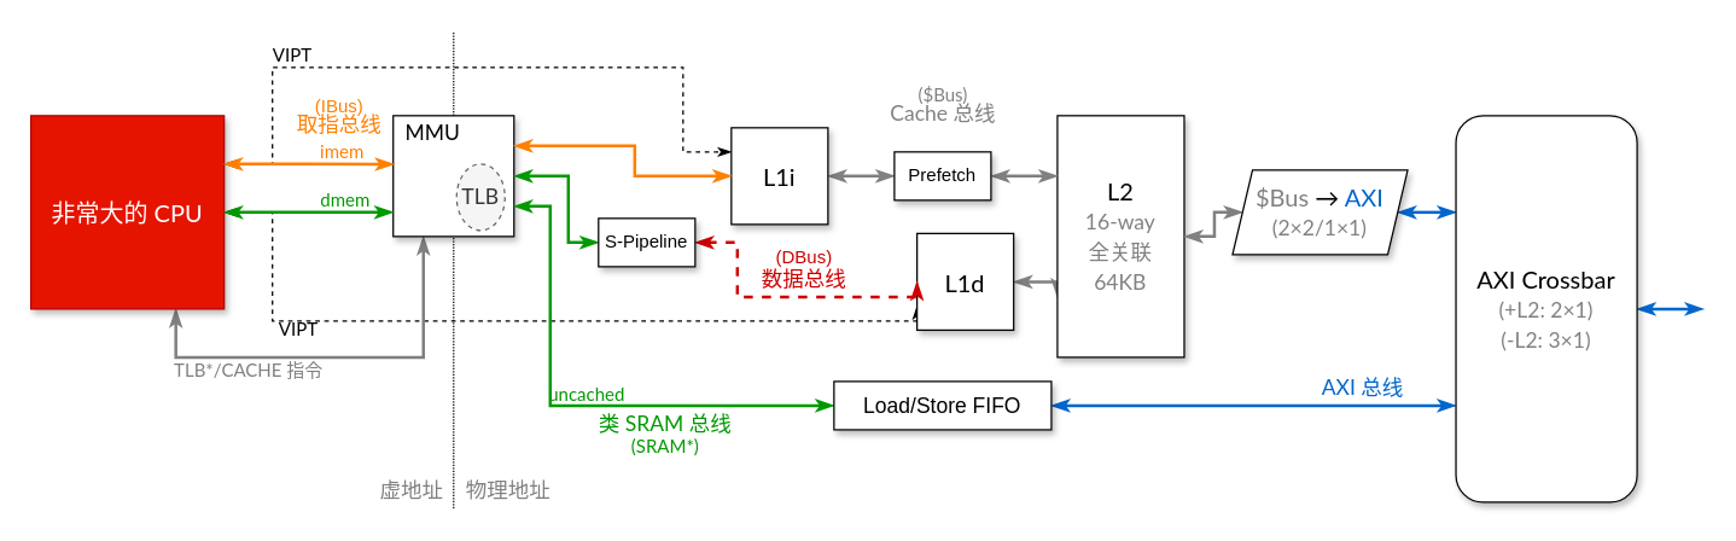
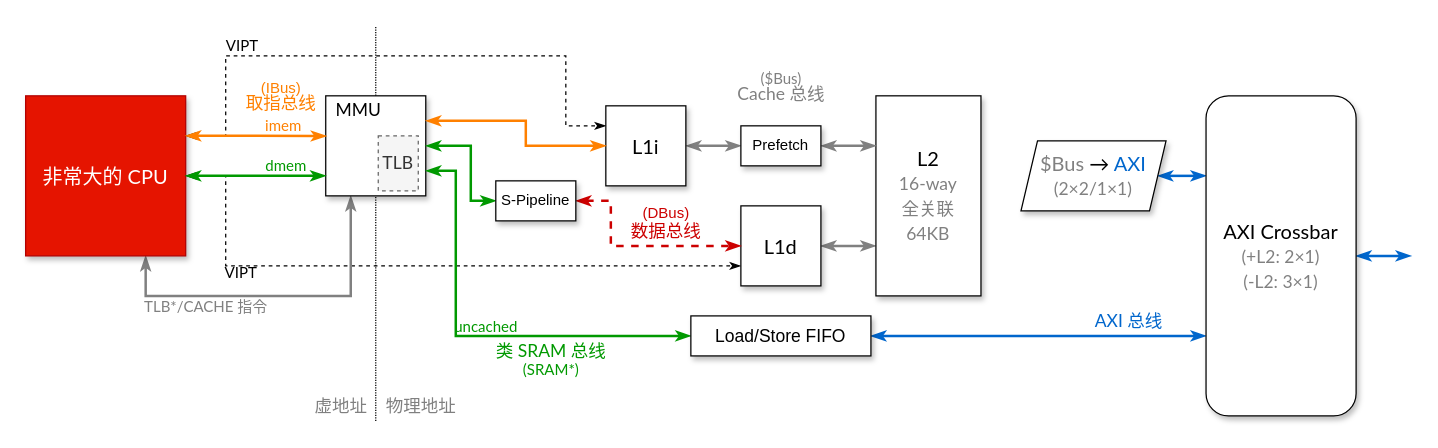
  <mxCell id="0" />
  <mxCell id="1" parent="0" />
  <mxCell id="2" value="" style="endArrow=none;html=1;strokeWidth=1;fontFamily=Lato;fontSize=12;fontColor=#CC0000;dashed=1;dashPattern=1 1;" parent="1" edge="1"><mxGeometry width="50" height="50" relative="1" as="geometry"><mxPoint x="300" y="336" as="sourcePoint" /><mxPoint x="300" y="20" as="targetPoint" /></mxGeometry></mxCell>
  <mxCell id="3" style="edgeStyle=orthogonalEdgeStyle;rounded=0;orthogonalLoop=1;jettySize=auto;html=1;exitX=1;exitY=0.25;exitDx=0;exitDy=0;entryX=0;entryY=0.25;entryDx=0;entryDy=0;startArrow=classicThin;startFill=1;endArrow=classicThin;endFill=1;fontFamily=Lato;fontSize=12;fontColor=#000000;dashed=1;strokeColor=#000000;" parent="1" source="9" target="13" edge="1"><mxGeometry relative="1" as="geometry"><Array as="points"><mxPoint x="180" y="108" /><mxPoint x="180" y="44" /><mxPoint x="452" y="44" /><mxPoint x="452" y="100" /></Array></mxGeometry></mxCell>
  <mxCell id="4" value="VIPT" style="edgeLabel;html=1;align=center;verticalAlign=middle;resizable=0;points=[];fontSize=12;fontFamily=Lato;labelBackgroundColor=none;fontColor=#000000;" parent="3" vertex="1" connectable="0"><mxGeometry x="-0.079" y="2" relative="1" as="geometry"><mxPoint x="-102.0" y="-6" as="offset" /></mxGeometry></mxCell>
  <mxCell id="5" style="edgeStyle=orthogonalEdgeStyle;rounded=0;orthogonalLoop=1;jettySize=auto;html=1;exitX=1;exitY=0.5;exitDx=0;exitDy=0;entryX=0;entryY=0.75;entryDx=0;entryDy=0;dashed=1;startArrow=classicThin;startFill=1;endArrow=classicThin;endFill=1;fontFamily=Lato;fontSize=12;fontColor=#000000;strokeColor=#000000;" parent="1" source="9" target="15" edge="1"><mxGeometry relative="1" as="geometry"><Array as="points"><mxPoint x="180" y="140" /><mxPoint x="180" y="212" /></Array></mxGeometry></mxCell>
  <mxCell id="6" value="VIPT" style="edgeLabel;html=1;align=center;verticalAlign=middle;resizable=0;points=[];fontSize=12;fontFamily=Lato;labelBackgroundColor=none;fontColor=#000000;" parent="5" vertex="1" connectable="0"><mxGeometry x="-0.571" relative="1" as="geometry"><mxPoint x="4.0" y="5.0" as="offset" /></mxGeometry></mxCell>
  <mxCell id="7" style="edgeStyle=orthogonalEdgeStyle;rounded=0;orthogonalLoop=1;jettySize=auto;html=1;exitX=0.75;exitY=1;exitDx=0;exitDy=0;entryX=0.25;entryY=1;entryDx=0;entryDy=0;startArrow=classicThin;startFill=1;endArrow=classicThin;endFill=1;strokeWidth=2;fontFamily=Lato;fontSize=12;fontColor=#009900;strokeColor=#808080;" parent="1" source="9" target="10" edge="1"><mxGeometry relative="1" as="geometry"><Array as="points"><mxPoint x="116" y="236" /><mxPoint x="280" y="236" /></Array></mxGeometry></mxCell>
  <mxCell id="8" value="TLB*/CACHE 指令" style="edgeLabel;html=1;align=center;verticalAlign=middle;resizable=0;points=[];fontSize=12;fontFamily=Lato;labelBackgroundColor=none;fontColor=#808080;" parent="7" vertex="1" connectable="0"><mxGeometry x="0.184" y="-2" relative="1" as="geometry"><mxPoint x="-83.6" y="6" as="offset" /></mxGeometry></mxCell>
  <mxCell id="9" value="非常大的 CPU" style="rounded=0;whiteSpace=wrap;html=1;fontSize=16;fontFamily=Lato;shadow=1;fillColor=#e51400;strokeColor=#B20000;fontColor=#ffffff;" parent="1" vertex="1"><mxGeometry x="20" y="76" width="128" height="128" as="geometry" /></mxCell>
  <mxCell id="10" value="" style="whiteSpace=wrap;html=1;aspect=fixed;fontFamily=Lato;fontSize=16;shadow=1;" parent="1" vertex="1"><mxGeometry x="260" y="76" width="80" height="80" as="geometry" /></mxCell>
  <mxCell id="11" value="类 SRAM 总线" style="text;html=1;align=center;verticalAlign=middle;resizable=0;points=[];autosize=1;fontSize=14;fontFamily=Lato;labelBackgroundColor=none;fontColor=#009900;" parent="1" vertex="1"><mxGeometry x="388" y="268" width="104" height="24" as="geometry" /></mxCell>
  <mxCell id="12" style="edgeStyle=orthogonalEdgeStyle;rounded=0;orthogonalLoop=1;jettySize=auto;html=1;exitX=1;exitY=0.5;exitDx=0;exitDy=0;entryX=0;entryY=0.5;entryDx=0;entryDy=0;startArrow=classicThin;startFill=1;endArrow=classicThin;endFill=1;strokeWidth=2;fontFamily=Lato;fontSize=12;fontColor=none;strokeColor=#808080;" parent="1" source="13" target="46" edge="1"><mxGeometry relative="1" as="geometry" /></mxCell>
  <mxCell id="13" value="L1i" style="rounded=0;whiteSpace=wrap;html=1;labelBackgroundColor=none;fontFamily=Lato;fontSize=16;fontColor=#000000;shadow=1;" parent="1" vertex="1"><mxGeometry x="484" y="84" width="64" height="64" as="geometry" /></mxCell>
  <mxCell id="14" style="edgeStyle=orthogonalEdgeStyle;rounded=0;orthogonalLoop=1;jettySize=auto;html=1;exitX=1;exitY=0.5;exitDx=0;exitDy=0;entryX=0;entryY=0.75;entryDx=0;entryDy=0;startArrow=classicThin;startFill=1;endArrow=classicThin;endFill=1;strokeWidth=2;fontFamily=Lato;fontSize=12;fontColor=none;strokeColor=#808080;" parent="1" source="15" target="25" edge="1"><mxGeometry relative="1" as="geometry" /></mxCell>
- <mxCell id="15" value="L1d" style="rounded=0;whiteSpace=wrap;html=1;labelBackgroundColor=none;fontFamily=Lato;fontSize=16;fontColor=#000000;shadow=1;" parent="1" vertex="1"><mxGeometry x="607" y="154" width="64" height="64" as="geometry" /></mxCell>
+ <mxCell id="15" value="L1d" style="rounded=0;whiteSpace=wrap;html=1;labelBackgroundColor=none;fontFamily=Lato;fontSize=16;fontColor=#000000;shadow=1;" parent="1" vertex="1"><mxGeometry x="592" y="164" width="64" height="64" as="geometry" /></mxCell>
  <mxCell id="16" style="edgeStyle=orthogonalEdgeStyle;rounded=0;orthogonalLoop=1;jettySize=auto;html=1;exitX=1;exitY=0.5;exitDx=0;exitDy=0;entryX=0;entryY=0.75;entryDx=0;entryDy=0;startArrow=classicThin;startFill=1;endArrow=classicThin;endFill=1;strokeWidth=2;fontFamily=Lato;fontSize=16;fontColor=#000000;strokeColor=#0066CC;" parent="1" source="47" target="29" edge="1"><mxGeometry relative="1" as="geometry" /></mxCell>
  <mxCell id="17" style="edgeStyle=orthogonalEdgeStyle;rounded=0;orthogonalLoop=1;jettySize=auto;html=1;exitX=1;exitY=0.25;exitDx=0;exitDy=0;entryX=0;entryY=0.5;entryDx=0;entryDy=0;startArrow=classicThin;startFill=1;endArrow=classicThin;endFill=1;fontFamily=Lato;fontSize=12;fontColor=#000000;strokeColor=#FF8000;strokeWidth=2;" parent="1" source="10" target="13" edge="1"><mxGeometry relative="1" as="geometry"><Array as="points"><mxPoint x="420" y="96" /><mxPoint x="420" y="116" /></Array></mxGeometry></mxCell>
  <mxCell id="18" style="edgeStyle=orthogonalEdgeStyle;rounded=0;orthogonalLoop=1;jettySize=auto;html=1;exitX=1;exitY=0.5;exitDx=0;exitDy=0;entryX=0;entryY=0.5;entryDx=0;entryDy=0;startArrow=classicThin;startFill=1;endArrow=classicThin;endFill=1;fontFamily=Lato;fontSize=12;fontColor=#000000;strokeColor=#009900;strokeWidth=2;" parent="1" source="10" target="44" edge="1"><mxGeometry relative="1" as="geometry"><Array as="points"><mxPoint x="376" y="116" /><mxPoint x="376" y="160" /></Array></mxGeometry></mxCell>
  <mxCell id="19" style="edgeStyle=orthogonalEdgeStyle;rounded=0;orthogonalLoop=1;jettySize=auto;html=1;exitX=1;exitY=0.75;exitDx=0;exitDy=0;entryX=0;entryY=0.5;entryDx=0;entryDy=0;startArrow=classicThin;startFill=1;endArrow=classicThin;endFill=1;fontFamily=Lato;fontSize=12;fontColor=#000000;strokeColor=#009900;strokeWidth=2;" parent="1" source="10" target="47" edge="1"><mxGeometry relative="1" as="geometry"><Array as="points"><mxPoint x="364" y="136" /><mxPoint x="364" y="268" /><mxPoint x="524" y="268" /></Array></mxGeometry></mxCell>
  <mxCell id="20" value="uncached" style="edgeLabel;html=1;align=center;verticalAlign=middle;resizable=0;points=[];fontSize=12;fontFamily=Lato;fontColor=#009900;labelBackgroundColor=none;" parent="19" vertex="1" connectable="0"><mxGeometry x="0.587" relative="1" as="geometry"><mxPoint x="-94" y="-8" as="offset" /></mxGeometry></mxCell>
  <mxCell id="21" style="edgeStyle=orthogonalEdgeStyle;rounded=0;orthogonalLoop=1;jettySize=auto;html=1;exitX=1;exitY=0.25;exitDx=0;exitDy=0;entryX=0.005;entryY=0.402;entryDx=0;entryDy=0;entryPerimeter=0;fontFamily=Lato;fontSize=16;endArrow=classicThin;endFill=1;startArrow=classicThin;startFill=1;strokeColor=#FF8000;strokeWidth=2;" parent="1" source="9" target="10" edge="1"><mxGeometry relative="1" as="geometry"><Array as="points"><mxPoint x="204" y="108" /></Array></mxGeometry></mxCell>
  <mxCell id="22" value="imem" style="edgeLabel;html=1;align=center;verticalAlign=middle;resizable=0;points=[];fontSize=12;fontFamily=Lato;labelBackgroundColor=none;fontColor=#FF8000;" parent="21" vertex="1" connectable="0"><mxGeometry x="0.392" relative="1" as="geometry"><mxPoint y="-8.06" as="offset" /></mxGeometry></mxCell>
  <mxCell id="23" style="edgeStyle=orthogonalEdgeStyle;rounded=0;orthogonalLoop=1;jettySize=auto;html=1;exitX=1;exitY=0.5;exitDx=0;exitDy=0;entryX=-0.001;entryY=0.8;entryDx=0;entryDy=0;endArrow=classicThin;endFill=1;fontFamily=Lato;fontSize=16;entryPerimeter=0;startArrow=classicThin;startFill=1;strokeColor=#009900;strokeWidth=2;" parent="1" source="9" target="10" edge="1"><mxGeometry relative="1" as="geometry" /></mxCell>
  <mxCell id="24" value="dmem" style="edgeLabel;html=1;align=center;verticalAlign=middle;resizable=0;points=[];fontSize=12;fontFamily=Lato;labelBackgroundColor=none;fontColor=#009900;" parent="23" vertex="1" connectable="0"><mxGeometry x="0.405" y="1" relative="1" as="geometry"><mxPoint y="-7" as="offset" /></mxGeometry></mxCell>
  <mxCell id="25" value="L2&lt;br&gt;&lt;font style=&quot;font-size: 14px&quot; color=&quot;#808080&quot;&gt;16-way&lt;br&gt;全关联&lt;br&gt;64KB&lt;/font&gt;" style="rounded=0;whiteSpace=wrap;html=1;labelBackgroundColor=none;fontFamily=Lato;fontSize=16;shadow=1;" parent="1" vertex="1"><mxGeometry x="700" y="76" width="84" height="160" as="geometry" /></mxCell>
  <mxCell id="26" value="Cache 总线" style="text;html=1;align=center;verticalAlign=middle;resizable=0;points=[];autosize=1;fontSize=14;fontFamily=Lato;labelBackgroundColor=none;fontColor=#808080;" parent="1" vertex="1"><mxGeometry x="582" y="63" width="84" height="24" as="geometry" /></mxCell>
  <mxCell id="27" style="edgeStyle=orthogonalEdgeStyle;rounded=0;orthogonalLoop=1;jettySize=auto;html=1;exitX=1;exitY=0.5;exitDx=0;exitDy=0;entryX=0;entryY=0.25;entryDx=0;entryDy=0;startArrow=classicThin;startFill=1;endArrow=classicThin;endFill=1;strokeColor=#0066CC;strokeWidth=2;fontFamily=Lato;fontSize=16;fontColor=#000000;" parent="1" source="37" target="29" edge="1"><mxGeometry relative="1" as="geometry"><mxPoint x="856" y="156" as="sourcePoint" /></mxGeometry></mxCell>
  <mxCell id="28" style="edgeStyle=orthogonalEdgeStyle;rounded=0;orthogonalLoop=1;jettySize=auto;html=1;exitX=1;exitY=0.5;exitDx=0;exitDy=0;startArrow=classicThin;startFill=1;endArrow=classicThin;endFill=1;strokeWidth=2;fontFamily=Lato;fontSize=12;fontColor=#000000;strokeColor=#0066CC;" parent="1" source="29" edge="1"><mxGeometry relative="1" as="geometry"><mxPoint x="1128" y="204" as="targetPoint" /></mxGeometry></mxCell>
  <mxCell id="29" value="AXI Crossbar&lt;br&gt;&lt;font style=&quot;font-size: 14px&quot; color=&quot;#808080&quot;&gt;(+L2: 2×1)&lt;br&gt;(-L2: 3×1)&lt;/font&gt;" style="rounded=1;whiteSpace=wrap;html=1;labelBackgroundColor=none;strokeColor=#000000;fontFamily=Lato;fontSize=16;shadow=1;" parent="1" vertex="1"><mxGeometry x="964" y="76" width="120" height="256" as="geometry" /></mxCell>
  <mxCell id="30" value="AXI 总线" style="text;html=1;align=center;verticalAlign=middle;resizable=0;points=[];autosize=1;fontSize=14;fontFamily=Lato;fontColor=#0066CC;" parent="1" vertex="1"><mxGeometry x="868" y="244" width="68" height="24" as="geometry" /></mxCell>
  <mxCell id="31" value="虚地址" style="text;html=1;align=center;verticalAlign=middle;resizable=0;points=[];autosize=1;fontSize=14;fontFamily=Lato;fontColor=#808080;" parent="1" vertex="1"><mxGeometry x="244" y="312" width="56" height="24" as="geometry" /></mxCell>
  <mxCell id="32" value="物理地址" style="text;html=1;align=center;verticalAlign=middle;resizable=0;points=[];autosize=1;fontSize=14;fontFamily=Lato;fontColor=#808080;" parent="1" vertex="1"><mxGeometry x="300" y="312" width="72" height="24" as="geometry" /></mxCell>
  <mxCell id="33" value="(SRAM*)" style="text;html=1;align=center;verticalAlign=middle;resizable=0;points=[];autosize=1;fontSize=12;fontFamily=Lato;fontColor=#009900;" parent="1" vertex="1"><mxGeometry x="410" y="286" width="60" height="20" as="geometry" /></mxCell>
- <mxCell id="34" value="TLB" style="ellipse;whiteSpace=wrap;html=1;shadow=0;labelBackgroundColor=none;strokeColor=#666666;fontFamily=Lato;fontSize=14;fontColor=#333333;fillColor=#f5f5f5;dashed=1;" parent="1" vertex="1"><mxGeometry x="302" y="108" width="32" height="44" as="geometry" /></mxCell>
+ <mxCell id="34" value="TLB" style="rounded=0;whiteSpace=wrap;html=1;shadow=0;labelBackgroundColor=none;strokeColor=#666666;fontFamily=Lato;fontSize=14;fontColor=#333333;fillColor=#f5f5f5;dashed=1;" parent="1" vertex="1"><mxGeometry x="302" y="108" width="32" height="44" as="geometry" /></mxCell>
  <mxCell id="35" value="MMU" style="text;html=1;align=center;verticalAlign=middle;resizable=0;points=[];autosize=1;fontSize=14;fontFamily=Lato;" parent="1" vertex="1"><mxGeometry x="260" y="76" width="52" height="24" as="geometry" /></mxCell>
- <mxCell id="36" style="edgeStyle=orthogonalEdgeStyle;rounded=0;orthogonalLoop=1;jettySize=auto;html=1;exitX=0;exitY=0.5;exitDx=0;exitDy=0;entryX=1;entryY=0.5;entryDx=0;entryDy=0;startArrow=classicThin;startFill=1;endArrow=classicThin;endFill=1;strokeColor=#808080;strokeWidth=2;fontFamily=Lato;fontSize=14;fontColor=#808080;" parent="1" source="37" target="25" edge="1"><mxGeometry relative="1" as="geometry"><Array as="points"><mxPoint x="804" y="140" /><mxPoint x="804" y="156" /></Array></mxGeometry></mxCell>
  <mxCell id="37" value="&lt;font color=&quot;#808080&quot;&gt;$Bus&lt;/font&gt; → &lt;font color=&quot;#0066cc&quot;&gt;AXI&lt;/font&gt;&lt;br&gt;&lt;font style=&quot;font-size: 14px&quot; color=&quot;#808080&quot;&gt;(2×2/1×1)&lt;/font&gt;" style="shape=parallelogram;perimeter=parallelogramPerimeter;whiteSpace=wrap;html=1;labelBackgroundColor=none;fontFamily=Lato;fontSize=16;fontColor=#000000;size=0.114;shadow=1;" parent="1" vertex="1"><mxGeometry x="816" y="112" width="116" height="56" as="geometry" /></mxCell>
  <mxCell id="38" value="($Bus)" style="text;html=1;align=center;verticalAlign=middle;resizable=0;points=[];autosize=1;fontSize=12;fontFamily=Lato;fontColor=#808080;" parent="1" vertex="1"><mxGeometry x="600" y="53" width="48" height="20" as="geometry" /></mxCell>
  <mxCell id="39" value="取指总线" style="text;html=1;align=center;verticalAlign=middle;resizable=0;points=[];autosize=1;fontSize=14;fontColor=#FF8000;" parent="1" vertex="1"><mxGeometry x="188" y="70" width="72" height="24" as="geometry" /></mxCell>
  <mxCell id="40" value="(IBus)" style="text;html=1;align=center;verticalAlign=middle;resizable=0;points=[];autosize=1;fontSize=12;fontColor=#FF8000;" parent="1" vertex="1"><mxGeometry x="200" y="60" width="48" height="20" as="geometry" /></mxCell>
  <mxCell id="41" value="数据总线" style="text;html=1;align=center;verticalAlign=middle;resizable=0;points=[];autosize=1;fontSize=14;fontColor=#CC0000;" parent="1" vertex="1"><mxGeometry x="496" y="172" width="72" height="24" as="geometry" /></mxCell>
  <mxCell id="42" value="(DBus)" style="text;html=1;align=center;verticalAlign=middle;resizable=0;points=[];autosize=1;fontSize=12;fontColor=#CC0000;" parent="1" vertex="1"><mxGeometry x="506" y="160" width="52" height="20" as="geometry" /></mxCell>
  <mxCell id="43" style="edgeStyle=orthogonalEdgeStyle;rounded=0;orthogonalLoop=1;jettySize=auto;html=1;exitX=1;exitY=0.5;exitDx=0;exitDy=0;entryX=0;entryY=0.5;entryDx=0;entryDy=0;strokeColor=#CC0000;fontSize=12;fontColor=#000000;strokeWidth=2;startArrow=classicThin;startFill=1;endArrow=classicThin;endFill=1;dashed=1;" parent="1" source="44" target="15" edge="1"><mxGeometry relative="1" as="geometry"><Array as="points"><mxPoint x="488" y="160" /><mxPoint x="488" y="196" /></Array></mxGeometry></mxCell>
  <mxCell id="44" value="S-Pipeline" style="rounded=0;whiteSpace=wrap;html=1;shadow=1;fontSize=12;fontColor=#000000;rotation=0;" parent="1" vertex="1"><mxGeometry x="396" y="144" width="64" height="32" as="geometry" /></mxCell>
  <mxCell id="45" style="edgeStyle=orthogonalEdgeStyle;rounded=0;orthogonalLoop=1;jettySize=auto;html=1;exitX=1;exitY=0.5;exitDx=0;exitDy=0;entryX=0;entryY=0.25;entryDx=0;entryDy=0;startArrow=classicThin;startFill=1;endArrow=classicThin;endFill=1;strokeColor=#808080;strokeWidth=2;fontSize=12;fontColor=#000000;" parent="1" source="46" target="25" edge="1"><mxGeometry relative="1" as="geometry"><Array as="points"><mxPoint x="660" y="116" /><mxPoint x="660" y="116" /></Array></mxGeometry></mxCell>
  <mxCell id="46" value="Prefetch" style="rounded=0;whiteSpace=wrap;html=1;shadow=1;fontSize=12;fontColor=#000000;rotation=0;" parent="1" vertex="1"><mxGeometry x="592" y="100" width="64" height="32" as="geometry" /></mxCell>
  <mxCell id="47" value="Load/Store FIFO" style="rounded=0;whiteSpace=wrap;html=1;shadow=1;fontSize=14;fontColor=#000000;rotation=0;" parent="1" vertex="1"><mxGeometry x="552" y="252" width="144" height="32" as="geometry" /></mxCell>
